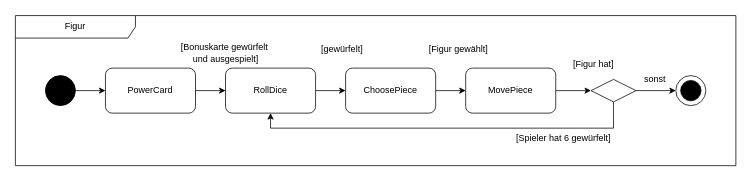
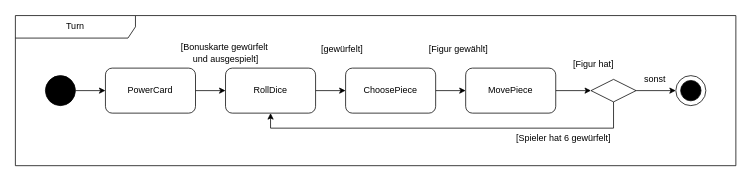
  <mxCell id="0" />
  <mxCell id="1" parent="0" />
  <mxCell id="2" style="edgeStyle=orthogonalEdgeStyle;rounded=0;orthogonalLoop=1;jettySize=auto;html=1;entryX=0;entryY=0.5;entryDx=0;entryDy=0;" parent="1" source="3" target="7" edge="1"><mxGeometry relative="1" as="geometry" /></mxCell>
  <mxCell id="3" value="" style="ellipse;whiteSpace=wrap;html=1;aspect=fixed;fillColor=#000000;" parent="1" vertex="1"><mxGeometry x="60" y="100" width="40" height="40" as="geometry" /></mxCell>
  <mxCell id="4" value="" style="ellipse;whiteSpace=wrap;html=1;aspect=fixed;" parent="1" vertex="1"><mxGeometry x="900" y="100" width="40" height="40" as="geometry" /></mxCell>
  <mxCell id="5" value="" style="ellipse;whiteSpace=wrap;html=1;aspect=fixed;fillColor=#000000;" parent="1" vertex="1"><mxGeometry x="906.41" y="106.41" width="27.18" height="27.18" as="geometry" /></mxCell>
  <mxCell id="6" style="edgeStyle=orthogonalEdgeStyle;rounded=0;orthogonalLoop=1;jettySize=auto;html=1;entryX=0;entryY=0.5;entryDx=0;entryDy=0;" parent="1" source="7" target="9" edge="1"><mxGeometry relative="1" as="geometry" /></mxCell>
  <mxCell id="7" value="PowerCard" style="rounded=1;whiteSpace=wrap;html=1;" parent="1" vertex="1"><mxGeometry x="140" y="90" width="120" height="60" as="geometry" /></mxCell>
  <mxCell id="8" style="edgeStyle=orthogonalEdgeStyle;rounded=0;orthogonalLoop=1;jettySize=auto;html=1;entryX=0;entryY=0.5;entryDx=0;entryDy=0;" parent="1" source="9" target="11" edge="1"><mxGeometry relative="1" as="geometry" /></mxCell>
  <mxCell id="9" value="RollDice" style="rounded=1;whiteSpace=wrap;html=1;" parent="1" vertex="1"><mxGeometry x="300" y="90" width="120" height="60" as="geometry" /></mxCell>
  <mxCell id="10" style="edgeStyle=orthogonalEdgeStyle;rounded=0;orthogonalLoop=1;jettySize=auto;html=1;entryX=0;entryY=0.5;entryDx=0;entryDy=0;" parent="1" source="11" target="13" edge="1"><mxGeometry relative="1" as="geometry" /></mxCell>
  <mxCell id="11" value="ChoosePiece" style="rounded=1;whiteSpace=wrap;html=1;" parent="1" vertex="1"><mxGeometry x="460" y="90" width="120" height="60" as="geometry" /></mxCell>
  <mxCell id="12" style="edgeStyle=orthogonalEdgeStyle;rounded=0;orthogonalLoop=1;jettySize=auto;html=1;entryX=0;entryY=0.5;entryDx=0;entryDy=0;" parent="1" source="13" target="16" edge="1"><mxGeometry relative="1" as="geometry" /></mxCell>
  <mxCell id="13" value="MovePiece" style="rounded=1;whiteSpace=wrap;html=1;" parent="1" vertex="1"><mxGeometry x="620" y="90" width="120" height="60" as="geometry" /></mxCell>
  <mxCell id="14" style="edgeStyle=orthogonalEdgeStyle;rounded=0;orthogonalLoop=1;jettySize=auto;html=1;entryX=0;entryY=0.5;entryDx=0;entryDy=0;" parent="1" source="16" target="4" edge="1"><mxGeometry relative="1" as="geometry" /></mxCell>
  <mxCell id="15" style="edgeStyle=orthogonalEdgeStyle;rounded=0;orthogonalLoop=1;jettySize=auto;html=1;entryX=0.5;entryY=1;entryDx=0;entryDy=0;" parent="1" source="16" target="9" edge="1"><mxGeometry relative="1" as="geometry"><Array as="points"><mxPoint x="817" y="170" /><mxPoint x="360" y="170" /></Array></mxGeometry></mxCell>
  <mxCell id="16" value="" style="rhombus;whiteSpace=wrap;html=1;" parent="1" vertex="1"><mxGeometry x="787" y="105" width="60" height="30" as="geometry" /></mxCell>
  <mxCell id="17" value="[Spieler hat 6 gewürfelt]" style="text;html=1;align=center;verticalAlign=middle;resizable=0;points=[];autosize=1;strokeColor=none;fillColor=none;" parent="1" vertex="1"><mxGeometry x="675" y="168" width="150" height="30" as="geometry" /></mxCell>
  <mxCell id="18" value="sonst" style="text;html=1;align=center;verticalAlign=middle;resizable=0;points=[];autosize=1;strokeColor=none;fillColor=none;" parent="1" vertex="1"><mxGeometry x="847" y="90" width="50" height="30" as="geometry" /></mxCell>
- <mxCell id="19" value="Figur" style="shape=umlFrame;whiteSpace=wrap;html=1;pointerEvents=0;recursiveResize=0;container=1;collapsible=0;width=160;" parent="1" vertex="1"><mxGeometry y="20" width="960" height="200" as="geometry" x="20" /></mxCell>
+ <mxCell id="19" value="Turn" style="shape=umlFrame;whiteSpace=wrap;html=1;pointerEvents=0;recursiveResize=0;container=1;collapsible=0;width=160;" parent="1" vertex="1"><mxGeometry y="20" width="960" height="200" as="geometry" x="20" /></mxCell>
  <mxCell id="20" value="[Bonuskarte gewürfelt&amp;nbsp;&lt;div&gt;und ausgespielt]&lt;/div&gt;" style="text;html=1;align=center;verticalAlign=middle;resizable=0;points=[];autosize=1;strokeColor=none;fillColor=none;" vertex="1" parent="19"><mxGeometry x="210" y="30" width="140" height="40" as="geometry" /></mxCell>
  <mxCell id="21" value="[Figur gewählt]" style="text;html=1;align=center;verticalAlign=middle;resizable=0;points=[];autosize=1;strokeColor=none;fillColor=none;" vertex="1" parent="19"><mxGeometry x="540" y="30" width="100" height="30" as="geometry" /></mxCell>
  <mxCell id="22" value="[gewürfelt]" style="text;html=1;align=center;verticalAlign=middle;resizable=0;points=[];autosize=1;strokeColor=none;fillColor=none;" vertex="1" parent="19"><mxGeometry x="395" y="30" width="80" height="30" as="geometry" /></mxCell>
  <mxCell id="23" value="[Figur hat]" style="text;html=1;align=center;verticalAlign=middle;resizable=0;points=[];autosize=1;strokeColor=none;fillColor=none;" vertex="1" parent="19"><mxGeometry x="720" y="50" width="100" height="30" as="geometry" /></mxCell>
